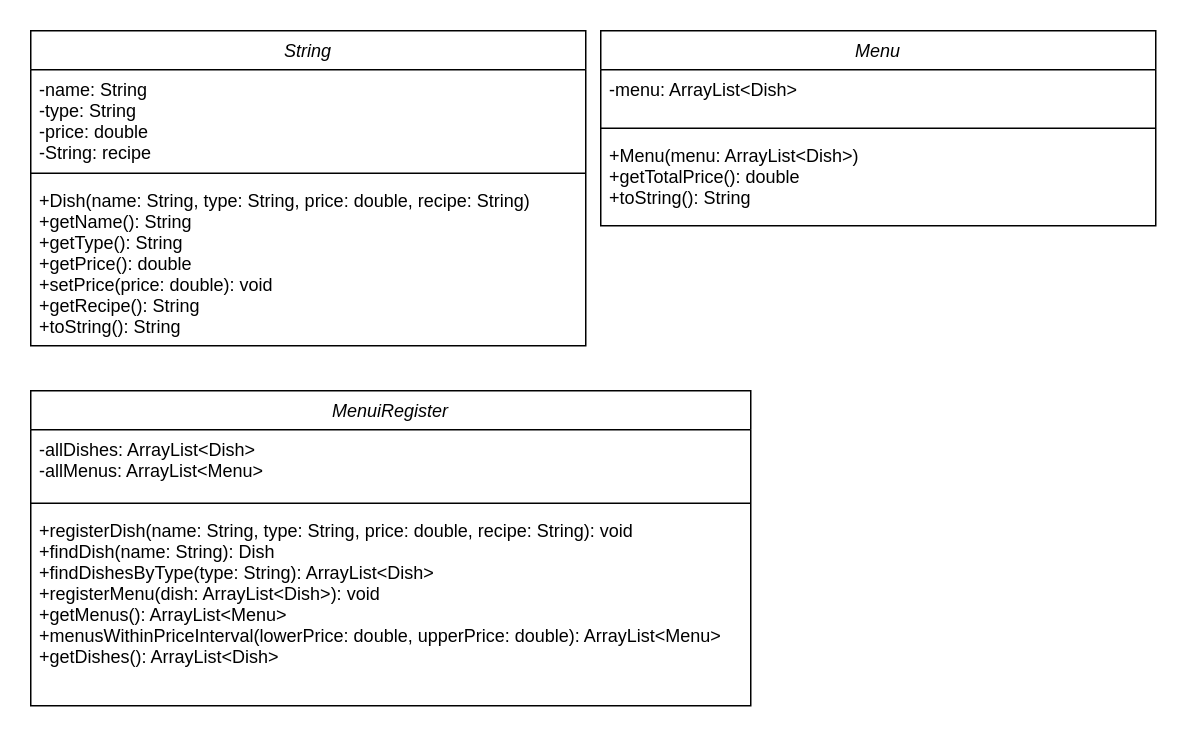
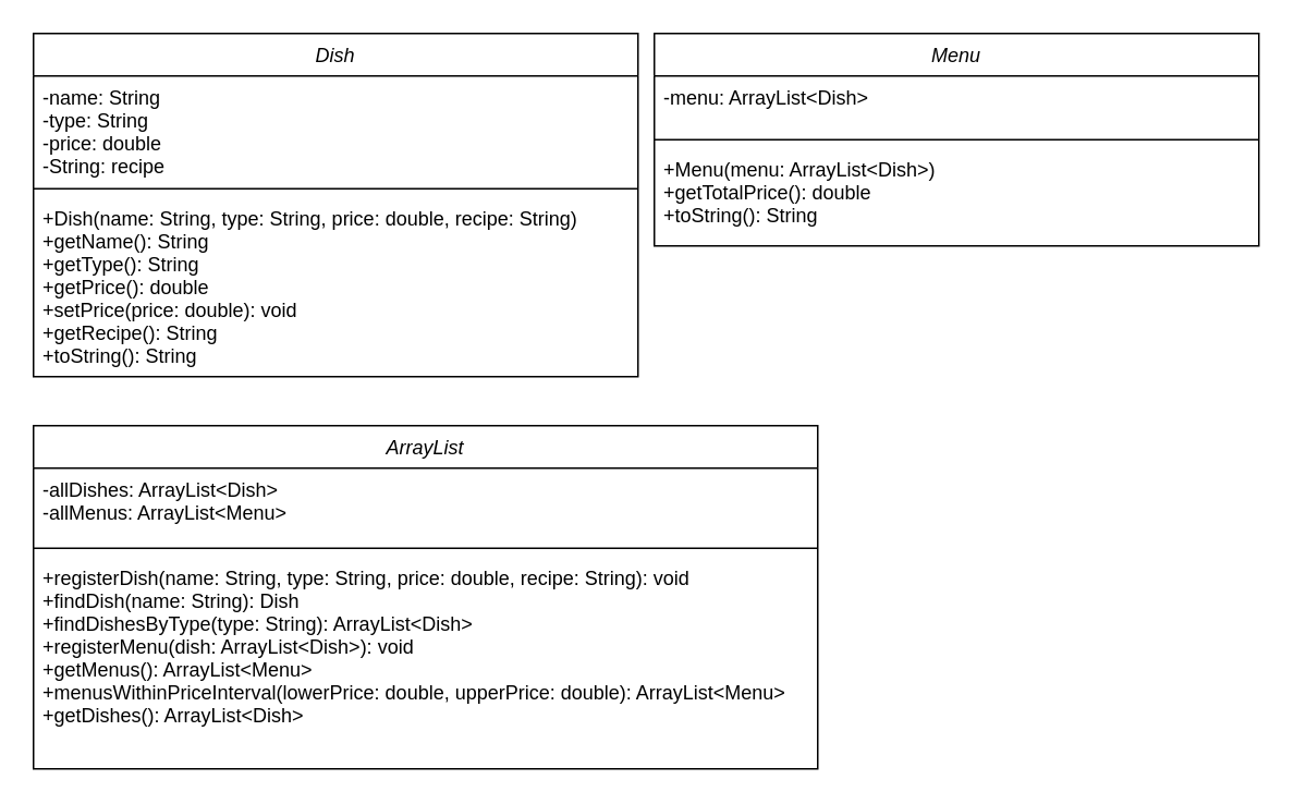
  <mxCell id="0" />
  <mxCell id="1" parent="0" />
- <mxCell id="2" value="String" style="swimlane;fontStyle=2;align=center;verticalAlign=top;childLayout=stackLayout;horizontal=1;startSize=26;horizontalStack=0;resizeParent=1;resizeLast=0;collapsible=1;marginBottom=0;rounded=0;shadow=0;strokeWidth=1;" parent="1" vertex="1"><mxGeometry x="20" y="20" width="370" height="210" as="geometry"><mxRectangle x="230" y="140" width="160" height="26" as="alternateBounds" /></mxGeometry></mxCell>
+ <mxCell id="2" value="Dish" style="swimlane;fontStyle=2;align=center;verticalAlign=top;childLayout=stackLayout;horizontal=1;startSize=26;horizontalStack=0;resizeParent=1;resizeLast=0;collapsible=1;marginBottom=0;rounded=0;shadow=0;strokeWidth=1;" parent="1" vertex="1"><mxGeometry x="20" y="20" width="370" height="210" as="geometry"><mxRectangle x="230" y="140" width="160" height="26" as="alternateBounds" /></mxGeometry></mxCell>
  <mxCell id="3" value="-name: String&#10;-type: String&#10;-price: double&#10;-String: recipe&#10;&#10;" style="text;align=left;verticalAlign=top;spacingLeft=4;spacingRight=4;overflow=hidden;rotatable=0;points=[[0,0.5],[1,0.5]];portConstraint=eastwest;" parent="2" vertex="1"><mxGeometry y="26" width="370" height="64" as="geometry" /></mxCell>
  <mxCell id="4" value="" style="line;html=1;strokeWidth=1;align=left;verticalAlign=middle;spacingTop=-1;spacingLeft=3;spacingRight=3;rotatable=0;labelPosition=right;points=[];portConstraint=eastwest;" parent="2" vertex="1"><mxGeometry y="90" width="370" height="10" as="geometry" /></mxCell>
  <mxCell id="5" value="+Dish(name: String, type: String, price: double, recipe: String)&#10;+getName(): String&#10;+getType(): String&#10;+getPrice(): double&#10;+setPrice(price: double): void&#10;+getRecipe(): String&#10;+toString(): String&#10;" style="text;align=left;verticalAlign=top;spacingLeft=4;spacingRight=4;overflow=hidden;rotatable=0;points=[[0,0.5],[1,0.5]];portConstraint=eastwest;" parent="2" vertex="1"><mxGeometry y="100" width="370" height="110" as="geometry" /></mxCell>
  <mxCell id="6" value="Menu" style="swimlane;fontStyle=2;align=center;verticalAlign=top;childLayout=stackLayout;horizontal=1;startSize=26;horizontalStack=0;resizeParent=1;resizeLast=0;collapsible=1;marginBottom=0;rounded=0;shadow=0;strokeWidth=1;" vertex="1" parent="1"><mxGeometry x="400" y="20" width="370" height="130" as="geometry"><mxRectangle x="230" y="140" width="160" height="26" as="alternateBounds" /></mxGeometry></mxCell>
  <mxCell id="7" value="-menu: ArrayList&lt;Dish&gt;" style="text;align=left;verticalAlign=top;spacingLeft=4;spacingRight=4;overflow=hidden;rotatable=0;points=[[0,0.5],[1,0.5]];portConstraint=eastwest;" vertex="1" parent="6"><mxGeometry y="26" width="370" height="34" as="geometry" /></mxCell>
  <mxCell id="8" value="" style="line;html=1;strokeWidth=1;align=left;verticalAlign=middle;spacingTop=-1;spacingLeft=3;spacingRight=3;rotatable=0;labelPosition=right;points=[];portConstraint=eastwest;" vertex="1" parent="6"><mxGeometry y="60" width="370" height="10" as="geometry" /></mxCell>
  <mxCell id="9" value="+Menu(menu: ArrayList&lt;Dish&gt;)&#10;+getTotalPrice(): double&#10;+toString(): String" style="text;align=left;verticalAlign=top;spacingLeft=4;spacingRight=4;overflow=hidden;rotatable=0;points=[[0,0.5],[1,0.5]];portConstraint=eastwest;" vertex="1" parent="6"><mxGeometry y="70" width="370" height="60" as="geometry" /></mxCell>
- <mxCell id="10" value="MenuiRegister" style="swimlane;fontStyle=2;align=center;verticalAlign=top;childLayout=stackLayout;horizontal=1;startSize=26;horizontalStack=0;resizeParent=1;resizeLast=0;collapsible=1;marginBottom=0;rounded=0;shadow=0;strokeWidth=1;" vertex="1" parent="1"><mxGeometry x="20" y="260" width="480" height="210" as="geometry"><mxRectangle x="230" y="140" width="160" height="26" as="alternateBounds" /></mxGeometry></mxCell>
+ <mxCell id="10" value="ArrayList" style="swimlane;fontStyle=2;align=center;verticalAlign=top;childLayout=stackLayout;horizontal=1;startSize=26;horizontalStack=0;resizeParent=1;resizeLast=0;collapsible=1;marginBottom=0;rounded=0;shadow=0;strokeWidth=1;" vertex="1" parent="1"><mxGeometry x="20" y="260" width="480" height="210" as="geometry"><mxRectangle x="230" y="140" width="160" height="26" as="alternateBounds" /></mxGeometry></mxCell>
  <mxCell id="11" value="-allDishes: ArrayList&lt;Dish&gt;&#10;-allMenus: ArrayList&lt;Menu&gt;" style="text;align=left;verticalAlign=top;spacingLeft=4;spacingRight=4;overflow=hidden;rotatable=0;points=[[0,0.5],[1,0.5]];portConstraint=eastwest;" vertex="1" parent="10"><mxGeometry y="26" width="480" height="44" as="geometry" /></mxCell>
  <mxCell id="12" value="" style="line;html=1;strokeWidth=1;align=left;verticalAlign=middle;spacingTop=-1;spacingLeft=3;spacingRight=3;rotatable=0;labelPosition=right;points=[];portConstraint=eastwest;" vertex="1" parent="10"><mxGeometry y="70" width="480" height="10" as="geometry" /></mxCell>
  <mxCell id="13" value="+registerDish(name: String, type: String, price: double, recipe: String): void&#10;+findDish(name: String): Dish&#10;+findDishesByType(type: String): ArrayList&lt;Dish&gt;&#10;+registerMenu(dish: ArrayList&lt;Dish&gt;): void&#10;+getMenus(): ArrayList&lt;Menu&gt;&#10;+menusWithinPriceInterval(lowerPrice: double, upperPrice: double): ArrayList&lt;Menu&gt;&#10;+getDishes(): ArrayList&lt;Dish&gt;" style="text;align=left;verticalAlign=top;spacingLeft=4;spacingRight=4;overflow=hidden;rotatable=0;points=[[0,0.5],[1,0.5]];portConstraint=eastwest;" vertex="1" parent="10"><mxGeometry y="80" width="480" height="110" as="geometry" /></mxCell>
